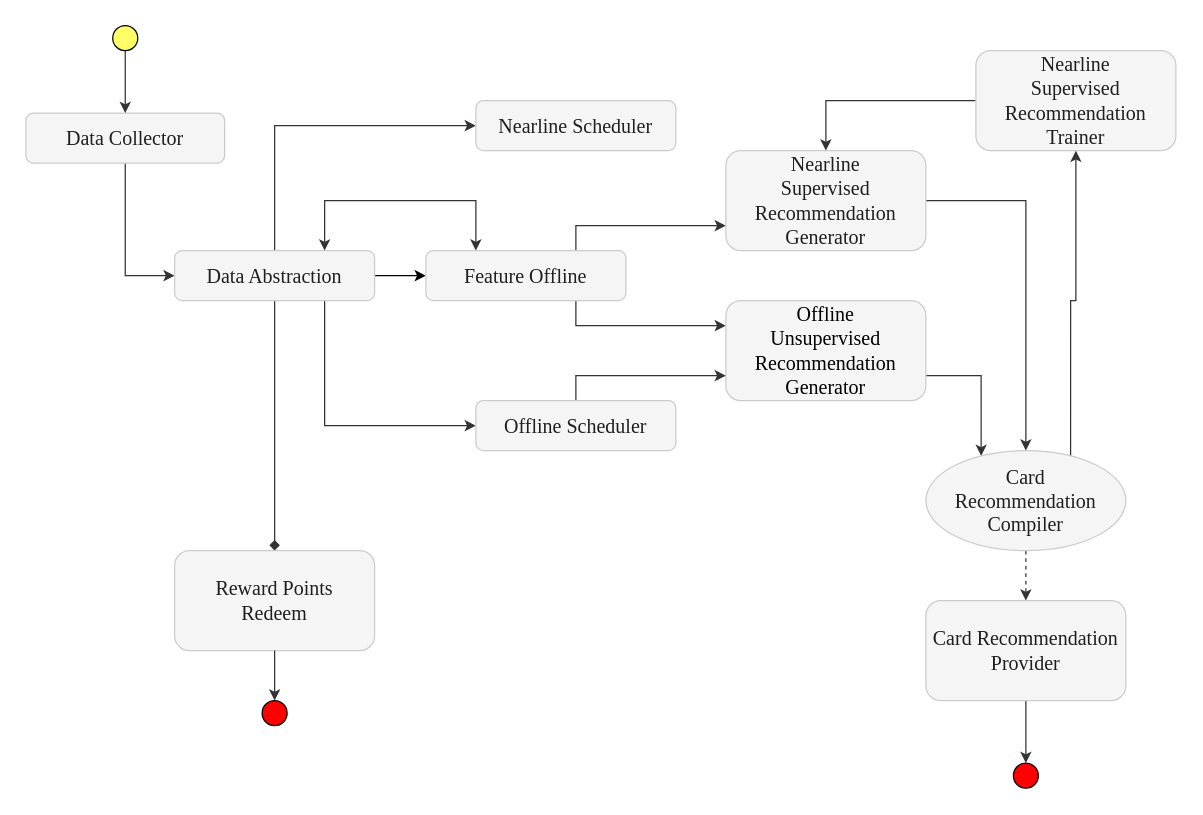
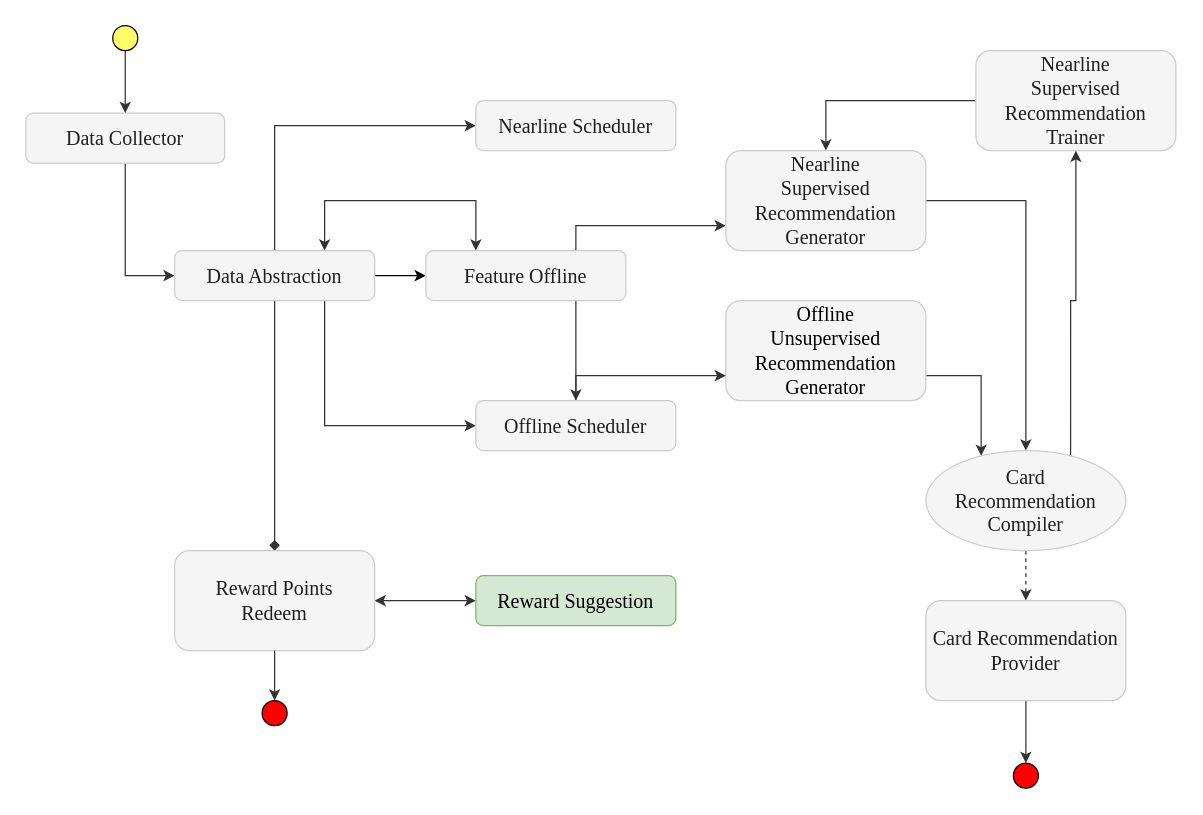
  <mxCell id="0" />
  <mxCell id="1" parent="0" />
  <mxCell id="2" style="edgeStyle=orthogonalEdgeStyle;rounded=0;orthogonalLoop=1;jettySize=auto;html=1;exitX=0.5;exitY=1;exitDx=0;exitDy=0;entryX=0;entryY=0.5;entryDx=0;entryDy=0;fontFamily=Ubuntu;fontSource=https%3A%2F%2Ffonts.googleapis.com%2Fcss%3Ffamily%3DUbuntu;fontSize=13;fontColor=#6E6E6E;strokeColor=#333333;" edge="1" parent="1" source="3" target="8"><mxGeometry relative="1" as="geometry" /></mxCell>
  <mxCell id="3" value="&lt;font style=&quot;font-size: 16px&quot;&gt;Data Collector&lt;br&gt;&lt;/font&gt;" style="rounded=1;whiteSpace=wrap;html=1;strokeWidth=1;fontFamily=Ubuntu;fontSource=https%3A%2F%2Ffonts.googleapis.com%2Fcss%3Ffamily%3DUbuntu;fontSize=13;fillColor=#F5F5F5;fontColor=#1F1F1F;labelBorderColor=none;strokeColor=#CCCCCC;" vertex="1" parent="1"><mxGeometry x="20" y="90" width="159" height="40" as="geometry" /></mxCell>
  <mxCell id="4" style="edgeStyle=orthogonalEdgeStyle;rounded=0;orthogonalLoop=1;jettySize=auto;html=1;entryX=0;entryY=0.5;entryDx=0;entryDy=0;fontFamily=Ubuntu;fontSource=https%3A%2F%2Ffonts.googleapis.com%2Fcss%3Ffamily%3DUbuntu;fontSize=13;fontColor=#6E6E6E;" edge="1" parent="1" source="8" target="12"><mxGeometry relative="1" as="geometry" /></mxCell>
  <mxCell id="5" style="edgeStyle=orthogonalEdgeStyle;rounded=0;orthogonalLoop=1;jettySize=auto;html=1;exitX=0.5;exitY=0;exitDx=0;exitDy=0;entryX=0;entryY=0.5;entryDx=0;entryDy=0;fontFamily=Ubuntu;fontSource=https%3A%2F%2Ffonts.googleapis.com%2Fcss%3Ffamily%3DUbuntu;fontSize=13;fontColor=#6E6E6E;strokeColor=#333333;" edge="1" parent="1" source="8" target="24"><mxGeometry relative="1" as="geometry" /></mxCell>
  <mxCell id="6" style="edgeStyle=orthogonalEdgeStyle;rounded=0;orthogonalLoop=1;jettySize=auto;html=1;exitX=0.75;exitY=1;exitDx=0;exitDy=0;entryX=0;entryY=0.5;entryDx=0;entryDy=0;fontFamily=Ubuntu;fontSource=https%3A%2F%2Ffonts.googleapis.com%2Fcss%3Ffamily%3DUbuntu;fontSize=13;fontColor=#6E6E6E;strokeColor=#333333;" edge="1" parent="1" source="8" target="26"><mxGeometry relative="1" as="geometry" /></mxCell>
  <mxCell id="7" style="edgeStyle=orthogonalEdgeStyle;rounded=0;orthogonalLoop=1;jettySize=auto;html=1;exitX=0.5;exitY=1;exitDx=0;exitDy=0;fontFamily=Ubuntu;fontSource=https%3A%2F%2Ffonts.googleapis.com%2Fcss%3Ffamily%3DUbuntu;fontSize=13;fontColor=#6E6E6E;entryX=0.5;entryY=0;entryDx=0;entryDy=0;strokeColor=#333333;endArrow=diamond;" edge="1" parent="1" source="8" target="28"><mxGeometry relative="1" as="geometry"><Array as="points" /><mxPoint x="179" y="441" as="targetPoint" /></mxGeometry></mxCell>
  <mxCell id="8" value="&lt;font style=&quot;font-size: 16px&quot;&gt;Data Abstraction&lt;br&gt;&lt;/font&gt;" style="rounded=1;whiteSpace=wrap;html=1;strokeWidth=1;fontFamily=Ubuntu;fontSource=https%3A%2F%2Ffonts.googleapis.com%2Fcss%3Ffamily%3DUbuntu;fontSize=13;fillColor=#F5F5F5;fontColor=#1F1F1F;labelBorderColor=none;strokeColor=#CCCCCC;" vertex="1" parent="1"><mxGeometry x="139" y="200" width="160" height="40" as="geometry" /></mxCell>
  <mxCell id="9" style="edgeStyle=orthogonalEdgeStyle;rounded=0;orthogonalLoop=1;jettySize=auto;html=1;exitX=0.75;exitY=0;exitDx=0;exitDy=0;entryX=0;entryY=0.75;entryDx=0;entryDy=0;fontFamily=Ubuntu;fontSource=https%3A%2F%2Ffonts.googleapis.com%2Fcss%3Ffamily%3DUbuntu;fontSize=13;fontColor=#6E6E6E;strokeColor=#333333;" edge="1" parent="1" source="12" target="16"><mxGeometry relative="1" as="geometry" /></mxCell>
- <mxCell id="10" style="edgeStyle=orthogonalEdgeStyle;rounded=0;orthogonalLoop=1;jettySize=auto;html=1;exitX=0.75;exitY=1;exitDx=0;exitDy=0;entryX=0;entryY=0.25;entryDx=0;entryDy=0;fontFamily=Ubuntu;fontSource=https%3A%2F%2Ffonts.googleapis.com%2Fcss%3Ffamily%3DUbuntu;fontSize=13;fontColor=#6E6E6E;strokeColor=#333333;" edge="1" parent="1" source="12" target="14"><mxGeometry relative="1" as="geometry" /></mxCell>
+ <mxCell id="10" style="edgeStyle=orthogonalEdgeStyle;rounded=0;orthogonalLoop=1;jettySize=auto;html=1;exitX=0.75;exitY=1;exitDx=0;exitDy=0;fontFamily=Ubuntu;fontSource=https%3A%2F%2Ffonts.googleapis.com%2Fcss%3Ffamily%3DUbuntu;fontSize=13;fontColor=#6E6E6E;strokeColor=#333333;" edge="1" parent="1" source="12" target="26"><mxGeometry relative="1" as="geometry" /></mxCell>
  <mxCell id="11" style="edgeStyle=orthogonalEdgeStyle;rounded=0;orthogonalLoop=1;jettySize=auto;html=1;exitX=0.25;exitY=0;exitDx=0;exitDy=0;entryX=0.75;entryY=0;entryDx=0;entryDy=0;startArrow=classic;startFill=1;fontFamily=Ubuntu;fontSource=https%3A%2F%2Ffonts.googleapis.com%2Fcss%3Ffamily%3DUbuntu;fontSize=13;fontColor=#6E6E6E;strokeColor=#333333;" edge="1" parent="1" source="12" target="8"><mxGeometry relative="1" as="geometry"><Array as="points"><mxPoint x="380" y="160" /><mxPoint x="259" y="160" /></Array></mxGeometry></mxCell>
  <mxCell id="12" value="&lt;font style=&quot;font-size: 16px&quot;&gt;Feature Offline&lt;br&gt;&lt;/font&gt;" style="rounded=1;whiteSpace=wrap;html=1;strokeWidth=1;fontFamily=Ubuntu;fontSource=https%3A%2F%2Ffonts.googleapis.com%2Fcss%3Ffamily%3DUbuntu;fontSize=13;fillColor=#F5F5F5;fontColor=#1F1F1F;labelBorderColor=none;strokeColor=#CCCCCC;" vertex="1" parent="1"><mxGeometry x="340" y="200" width="160" height="40" as="geometry" /></mxCell>
  <mxCell id="13" style="edgeStyle=orthogonalEdgeStyle;rounded=0;orthogonalLoop=1;jettySize=auto;html=1;exitX=1;exitY=0.75;exitDx=0;exitDy=0;entryX=0.25;entryY=0;entryDx=0;entryDy=0;fontFamily=Ubuntu;fontSource=https%3A%2F%2Ffonts.googleapis.com%2Fcss%3Ffamily%3DUbuntu;fontSize=13;fontColor=#6E6E6E;strokeColor=#333333;" edge="1" parent="1" source="14" target="21"><mxGeometry relative="1" as="geometry" /></mxCell>
  <mxCell id="14" value="&lt;font style=&quot;font-size: 16px&quot;&gt;Offline &lt;br&gt;Unsupervised&lt;br&gt;Recommendation&lt;br&gt;Generator&lt;br&gt;&lt;/font&gt;" style="rounded=1;whiteSpace=wrap;html=1;strokeWidth=1;fontFamily=Ubuntu;fontSource=https%3A%2F%2Ffonts.googleapis.com%2Fcss%3Ffamily%3DUbuntu;fontSize=13;fillColor=#F5F5F5;labelBorderColor=none;strokeColor=#CCCCCC;" vertex="1" parent="1"><mxGeometry x="580" y="240" width="160" height="80" as="geometry" /></mxCell>
  <mxCell id="15" style="edgeStyle=orthogonalEdgeStyle;rounded=0;orthogonalLoop=1;jettySize=auto;html=1;fontFamily=Ubuntu;fontSource=https%3A%2F%2Ffonts.googleapis.com%2Fcss%3Ffamily%3DUbuntu;fontSize=13;fontColor=#6E6E6E;strokeColor=#333333;" edge="1" parent="1" source="16" target="21"><mxGeometry relative="1" as="geometry"><Array as="points"><mxPoint x="820" y="160" /></Array></mxGeometry></mxCell>
  <mxCell id="16" value="&lt;font style=&quot;font-size: 16px&quot;&gt;Nearline &lt;br&gt;Supervised&lt;br&gt;Recommendation&lt;br&gt;Generator&lt;br&gt;&lt;/font&gt;" style="rounded=1;whiteSpace=wrap;html=1;strokeWidth=1;fontFamily=Ubuntu;fontSource=https%3A%2F%2Ffonts.googleapis.com%2Fcss%3Ffamily%3DUbuntu;fontSize=13;fillColor=#F5F5F5;fontColor=#1F1F1F;labelBorderColor=none;strokeColor=#CCCCCC;" vertex="1" parent="1"><mxGeometry x="580" y="120" width="160" height="80" as="geometry" /></mxCell>
  <mxCell id="17" style="edgeStyle=orthogonalEdgeStyle;rounded=0;orthogonalLoop=1;jettySize=auto;html=1;entryX=0.5;entryY=0;entryDx=0;entryDy=0;fontFamily=Ubuntu;fontSource=https%3A%2F%2Ffonts.googleapis.com%2Fcss%3Ffamily%3DUbuntu;fontSize=13;fontColor=#6E6E6E;strokeColor=#333333;" edge="1" parent="1" source="18" target="16"><mxGeometry relative="1" as="geometry" /></mxCell>
  <mxCell id="18" value="&lt;font style=&quot;font-size: 16px&quot;&gt;Nearline &lt;br&gt;Supervised&lt;br&gt;Recommendation&lt;br&gt;Trainer&lt;br&gt;&lt;/font&gt;" style="rounded=1;whiteSpace=wrap;html=1;strokeWidth=1;fontFamily=Ubuntu;fontSource=https%3A%2F%2Ffonts.googleapis.com%2Fcss%3Ffamily%3DUbuntu;fontSize=13;fillColor=#F5F5F5;fontColor=#1F1F1F;labelBorderColor=none;strokeColor=#CCCCCC;" vertex="1" parent="1"><mxGeometry x="780" y="40" width="160" height="80" as="geometry" /></mxCell>
  <mxCell id="19" style="edgeStyle=orthogonalEdgeStyle;rounded=0;orthogonalLoop=1;jettySize=auto;html=1;exitX=0.5;exitY=1;exitDx=0;exitDy=0;entryX=0.5;entryY=0;entryDx=0;entryDy=0;fontFamily=Ubuntu;fontSource=https%3A%2F%2Ffonts.googleapis.com%2Fcss%3Ffamily%3DUbuntu;fontSize=13;fontColor=#6E6E6E;strokeColor=#333333;dashed=1;" edge="1" parent="1" source="21" target="23"><mxGeometry relative="1" as="geometry" /></mxCell>
  <mxCell id="20" style="edgeStyle=orthogonalEdgeStyle;rounded=0;orthogonalLoop=1;jettySize=auto;html=1;entryX=0.5;entryY=1;entryDx=0;entryDy=0;exitX=0.75;exitY=0;exitDx=0;exitDy=0;strokeColor=#333333;" edge="1" parent="1" source="21" target="18"><mxGeometry relative="1" as="geometry" /></mxCell>
  <mxCell id="21" value="&lt;font style=&quot;font-size: 16px&quot;&gt;Card&lt;br&gt;Recommendation&lt;br&gt;Compiler&lt;br&gt;&lt;/font&gt;" style="ellipse;whiteSpace=wrap;html=1;strokeWidth=1;fontFamily=Ubuntu;fontSource=https%3A%2F%2Ffonts.googleapis.com%2Fcss%3Ffamily%3DUbuntu;fontSize=13;fillColor=#F5F5F5;fontColor=#1F1F1F;labelBorderColor=none;strokeColor=#CCCCCC;" vertex="1" parent="1"><mxGeometry x="740" y="360" width="160" height="80" as="geometry" /></mxCell>
  <mxCell id="22" style="edgeStyle=orthogonalEdgeStyle;rounded=0;orthogonalLoop=1;jettySize=auto;html=1;exitX=0.5;exitY=1;exitDx=0;exitDy=0;startArrow=none;startFill=0;fontFamily=Ubuntu;fontSource=https%3A%2F%2Ffonts.googleapis.com%2Fcss%3Ffamily%3DUbuntu;fontSize=13;fontColor=#6E6E6E;entryX=0.5;entryY=0;entryDx=0;entryDy=0;strokeColor=#333333;" edge="1" parent="1" source="23" target="30"><mxGeometry relative="1" as="geometry"><mxPoint x="540" y="520" as="targetPoint" /><Array as="points" /></mxGeometry></mxCell>
  <mxCell id="23" value="&lt;font style=&quot;font-size: 16px&quot;&gt;Card Recommendation&lt;br&gt;Provider&lt;br&gt;&lt;/font&gt;" style="rounded=1;whiteSpace=wrap;html=1;strokeWidth=1;fontFamily=Ubuntu;fontSource=https%3A%2F%2Ffonts.googleapis.com%2Fcss%3Ffamily%3DUbuntu;fontSize=13;fillColor=#F5F5F5;fontColor=#1F1F1F;labelBorderColor=none;strokeColor=#CCCCCC;" vertex="1" parent="1"><mxGeometry x="740" y="480" width="160" height="80" as="geometry" /></mxCell>
  <mxCell id="24" value="&lt;font style=&quot;font-size: 16px&quot;&gt;Nearline Scheduler&lt;br&gt;&lt;/font&gt;" style="rounded=1;whiteSpace=wrap;html=1;strokeWidth=1;fontFamily=Ubuntu;fontSource=https%3A%2F%2Ffonts.googleapis.com%2Fcss%3Ffamily%3DUbuntu;fontSize=13;fillColor=#F5F5F5;fontColor=#1F1F1F;labelBorderColor=none;strokeColor=#CCCCCC;" vertex="1" parent="1"><mxGeometry x="380" y="80" width="160" height="40" as="geometry" /></mxCell>
  <mxCell id="25" style="edgeStyle=orthogonalEdgeStyle;rounded=0;orthogonalLoop=1;jettySize=auto;html=1;exitX=0.5;exitY=0;exitDx=0;exitDy=0;entryX=0;entryY=0.75;entryDx=0;entryDy=0;fontFamily=Ubuntu;fontSource=https%3A%2F%2Ffonts.googleapis.com%2Fcss%3Ffamily%3DUbuntu;fontSize=13;fontColor=#6E6E6E;strokeColor=#333333;" edge="1" parent="1" source="26" target="14"><mxGeometry relative="1" as="geometry" /></mxCell>
  <mxCell id="26" value="&lt;font style=&quot;font-size: 16px&quot;&gt;Offline Scheduler&lt;br&gt;&lt;/font&gt;" style="rounded=1;whiteSpace=wrap;html=1;strokeWidth=1;fontFamily=Ubuntu;fontSource=https%3A%2F%2Ffonts.googleapis.com%2Fcss%3Ffamily%3DUbuntu;fontSize=13;fillColor=#F5F5F5;fontColor=#1F1F1F;labelBorderColor=none;strokeColor=#CCCCCC;" vertex="1" parent="1"><mxGeometry x="380" y="320" width="160" height="40" as="geometry" /></mxCell>
+ <mxCell id="27" style="edgeStyle=orthogonalEdgeStyle;rounded=0;orthogonalLoop=1;jettySize=auto;html=1;exitX=1;exitY=0.5;exitDx=0;exitDy=0;fontFamily=Ubuntu;fontSource=https%3A%2F%2Ffonts.googleapis.com%2Fcss%3Ffamily%3DUbuntu;fontSize=13;fontColor=#6E6E6E;startArrow=classic;startFill=1;strokeColor=#333333;" edge="1" parent="1" source="28" target="29"><mxGeometry relative="1" as="geometry" /></mxCell>
  <mxCell id="28" value="&lt;font style=&quot;font-size: 16px&quot;&gt;Reward Points&lt;br&gt;Redeem&lt;br&gt;&lt;/font&gt;" style="rounded=1;whiteSpace=wrap;html=1;strokeWidth=1;fontFamily=Ubuntu;fontSource=https%3A%2F%2Ffonts.googleapis.com%2Fcss%3Ffamily%3DUbuntu;fontSize=13;fillColor=#F5F5F5;fontColor=#1F1F1F;labelBorderColor=none;strokeColor=#CCCCCC;" vertex="1" parent="1"><mxGeometry x="139" y="440" width="160" height="80" as="geometry" /></mxCell>
+ <mxCell id="29" value="&lt;font style=&quot;font-size: 16px&quot;&gt;Reward Suggestion&lt;br&gt;&lt;/font&gt;" style="rounded=1;whiteSpace=wrap;html=1;strokeWidth=1;fontFamily=Ubuntu;fontSource=https%3A%2F%2Ffonts.googleapis.com%2Fcss%3Ffamily%3DUbuntu;fontSize=13;fillColor=#d5e8d4;labelBorderColor=none;strokeColor=#82b366;" vertex="1" parent="1"><mxGeometry x="380" y="460" width="160" height="40" as="geometry" /></mxCell>
  <mxCell id="30" value="" style="ellipse;whiteSpace=wrap;html=1;aspect=fixed;strokeWidth=1;fontFamily=Ubuntu;fontSource=https%3A%2F%2Ffonts.googleapis.com%2Fcss%3Ffamily%3DUbuntu;fontSize=13;fontColor=#6E6E6E;fillColor=#FF0000;" vertex="1" parent="1"><mxGeometry x="810" y="610" width="20" height="20" as="geometry" /></mxCell>
  <mxCell id="31" style="edgeStyle=orthogonalEdgeStyle;rounded=0;orthogonalLoop=1;jettySize=auto;html=1;entryX=0.5;entryY=0;entryDx=0;entryDy=0;startArrow=none;startFill=0;fontFamily=Ubuntu;fontSource=https%3A%2F%2Ffonts.googleapis.com%2Fcss%3Ffamily%3DUbuntu;fontSize=13;fontColor=#6E6E6E;strokeColor=#333333;" edge="1" parent="1" source="32" target="3"><mxGeometry relative="1" as="geometry" /></mxCell>
  <mxCell id="32" value="" style="ellipse;whiteSpace=wrap;html=1;aspect=fixed;strokeWidth=1;fontFamily=Ubuntu;fontSource=https%3A%2F%2Ffonts.googleapis.com%2Fcss%3Ffamily%3DUbuntu;fontSize=13;fontColor=#6E6E6E;fillColor=#FFFF66;" vertex="1" parent="1"><mxGeometry x="89.5" y="20" width="20" height="20" as="geometry" /></mxCell>
  <mxCell id="33" style="edgeStyle=orthogonalEdgeStyle;rounded=0;orthogonalLoop=1;jettySize=auto;html=1;startArrow=none;startFill=0;fontFamily=Ubuntu;fontSource=https%3A%2F%2Ffonts.googleapis.com%2Fcss%3Ffamily%3DUbuntu;fontSize=13;fontColor=#6E6E6E;exitX=0.5;exitY=1;exitDx=0;exitDy=0;strokeColor=#333333;" edge="1" parent="1" source="28"><mxGeometry relative="1" as="geometry"><mxPoint x="219" y="560" as="targetPoint" /><mxPoint x="420" y="600" as="sourcePoint" /><Array as="points" /></mxGeometry></mxCell>
  <mxCell id="34" value="" style="ellipse;whiteSpace=wrap;html=1;aspect=fixed;strokeWidth=1;fontFamily=Ubuntu;fontSource=https%3A%2F%2Ffonts.googleapis.com%2Fcss%3Ffamily%3DUbuntu;fontSize=13;fontColor=#6E6E6E;fillColor=#FF0000;" vertex="1" parent="1"><mxGeometry x="209" y="560" width="20" height="20" as="geometry" /></mxCell>
